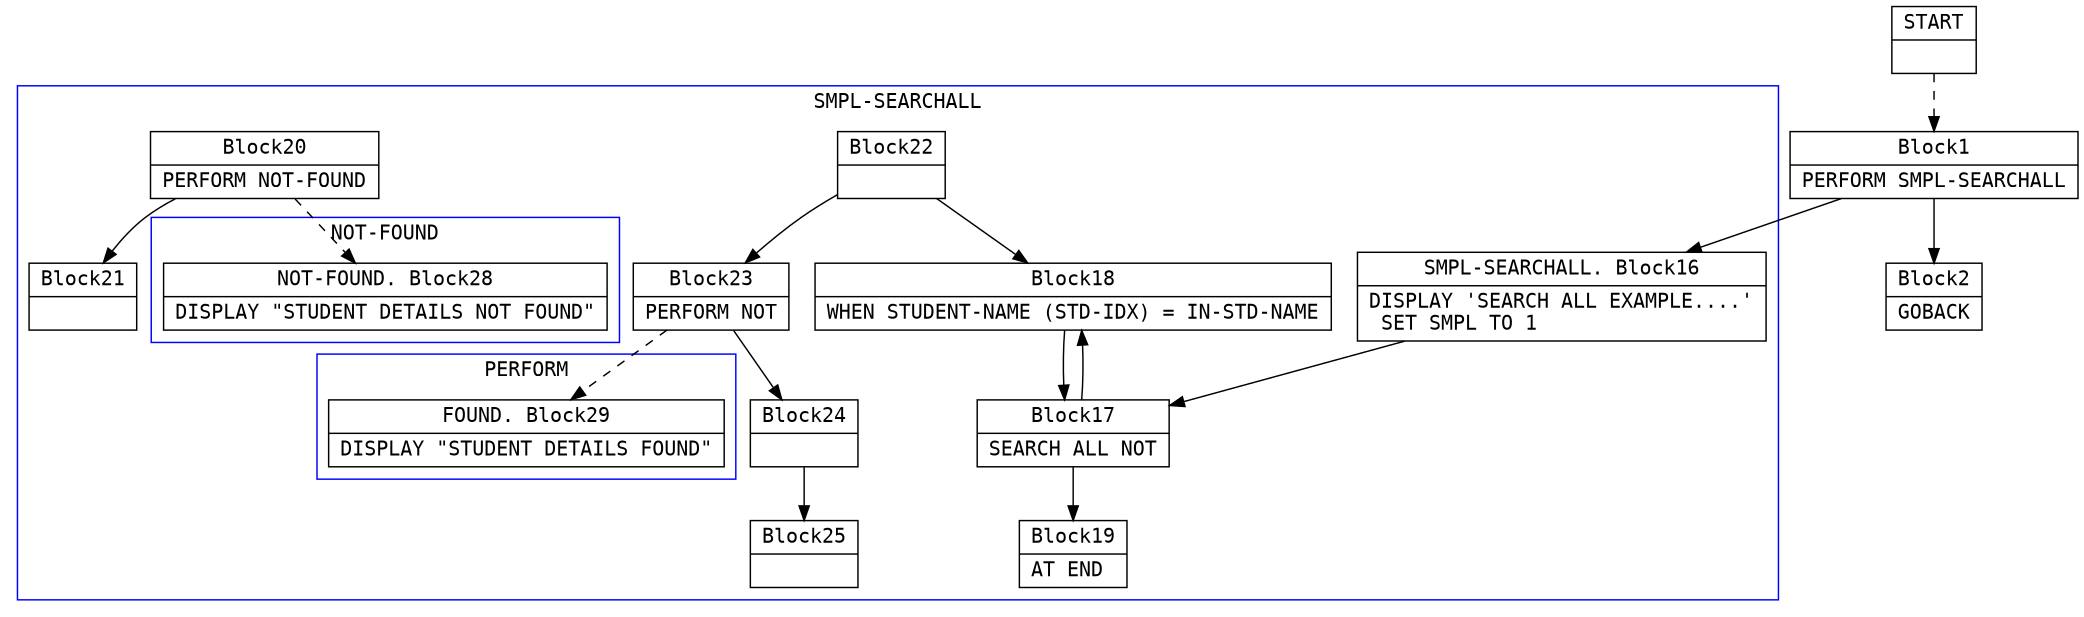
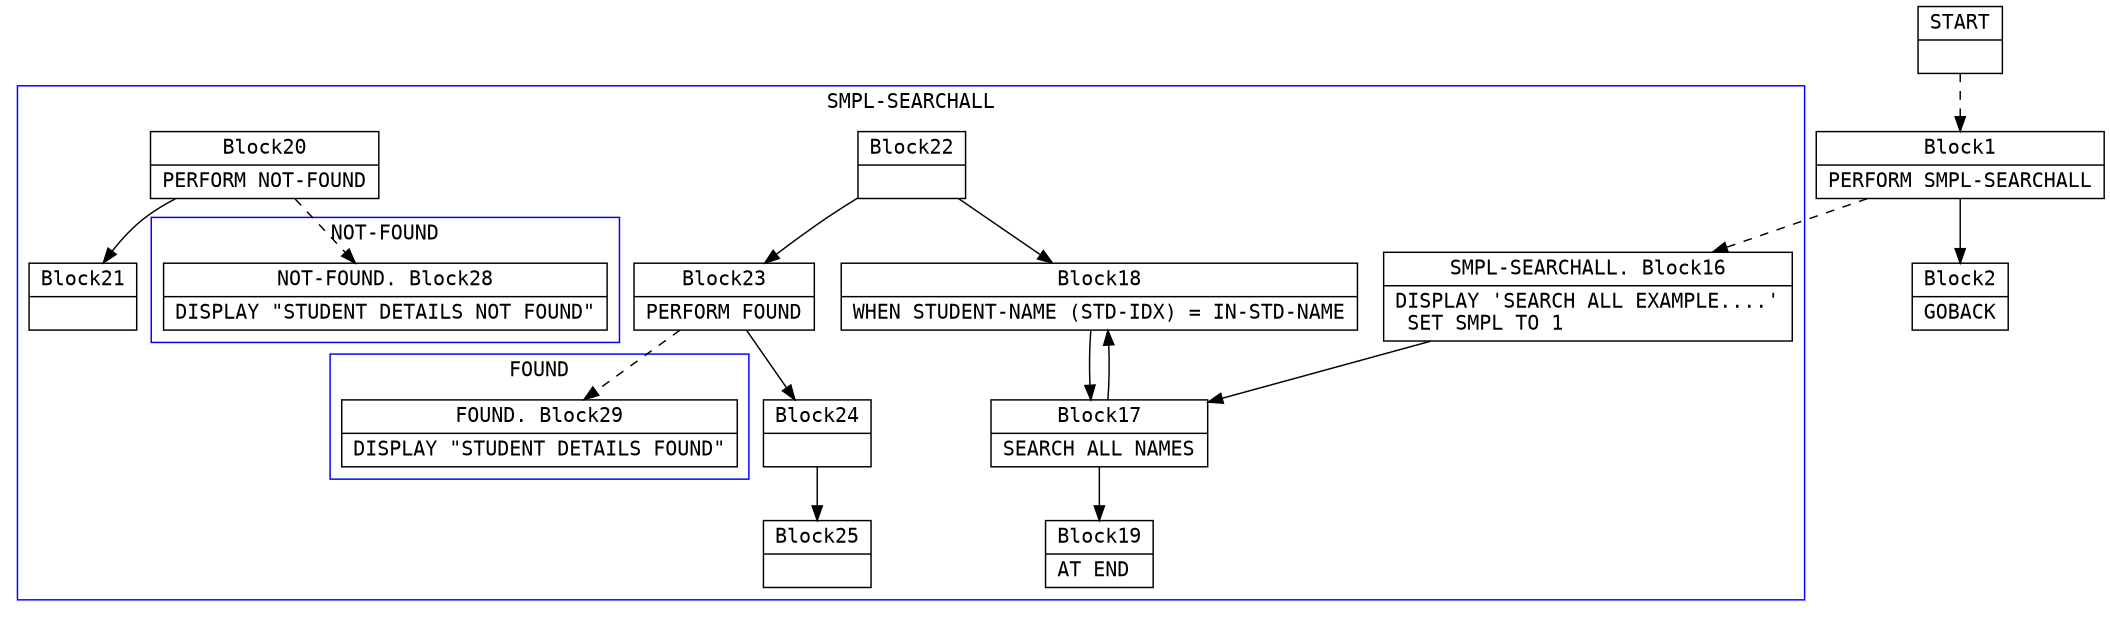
  digraph {
    compound=true
    fontname="DejaVu Sans Mono"
    node [fontname="DejaVu Sans Mono" shape=record]
    edge [arrowtail=empty fontname="DejaVu Sans Mono"]
    n1 [label="{FOUND. Block29|    DISPLAY \"STUDENT DETAILS FOUND\"\l}"]
    n2 [label="{NOT-FOUND. Block28|    DISPLAY \"STUDENT DETAILS NOT FOUND\"\l}"]
    n3 [label="{SMPL-SEARCHALL. Block16|    DISPLAY 'SEARCH ALL EXAMPLE....'\l    SET SMPL TO 1\l}"]
-   n4 [label="{Block17|    SEARCH ALL NOT\l}"]
+   n4 [label="{Block17|    SEARCH ALL NAMES\l}"]
    n5 [label="{Block18|       WHEN STUDENT-NAME (STD-IDX) = IN-STD-NAME\l}"]
    n6 [label="{Block22|}"]
-   n7 [label="{Block23|          PERFORM NOT\l}"]
+   n7 [label="{Block23|          PERFORM FOUND\l}"]
    n8 [label="{Block24|}"]
    n9 [label="{Block25|}"]
    n10 [label="{Block19|       AT END\l}"]
    n11 [label="{Block20|          PERFORM NOT-FOUND\l}"]
    n12 [label="{Block21|}"]
    n13 [label="{START|}"]
    n14 [label="{Block1|    PERFORM SMPL-SEARCHALL\l}"]
    n15 [label="{Block2|    GOBACK\l}"]
    subgraph cluster_1 {
      color=blue
      label="SMPL-SEARCHALL"
      n3
      n4
      n5
      n6
      n7
      n8
      n9
      n10
      n11
      n12
      subgraph cluster_2 {
        color=blue
-       label=PERFORM
+       label=FOUND
        n1
      }
      subgraph cluster_3 {
        color=blue
        label="NOT-FOUND"
        n2
      }
    }
    n3 -> n4
    n4 -> n5
    n4 -> n10
    n5 -> n4
    n6 -> n5
    n6 -> n7
    n7 -> n1 [style=dashed]
    n7 -> n8
    n8 -> n9
    n11 -> n2 [style=dashed]
    n11 -> n12
    n13 -> n14 [style=dashed]
-   n14 -> n3 [style=solid]
+   n14 -> n3 [style=dashed]
    n14 -> n15
  }
